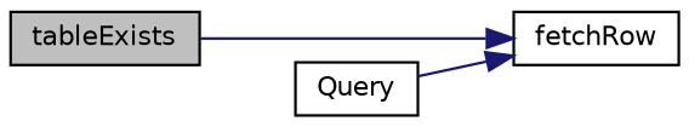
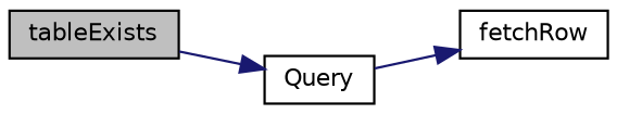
  digraph {
    rankdir=LR
    node [color=black fillcolor=white fontname=Helvetica fontsize=10 shape=record style=filled]
    edge [color=midnightblue fontname=Helvetica fontsize=10 labelfontname=Helvetica labelfontsize=10 style=solid]
    n1 [fillcolor=grey75 fontcolor=black height=0.2 label=tableExists width=0.4]
    n2 [height=0.2 label=fetchRow width=0.4]
    n3 [height=0.2 label=Query width=0.4]
-   n1 -> n2
+   n1 -> n3
    n3 -> n2
  }
